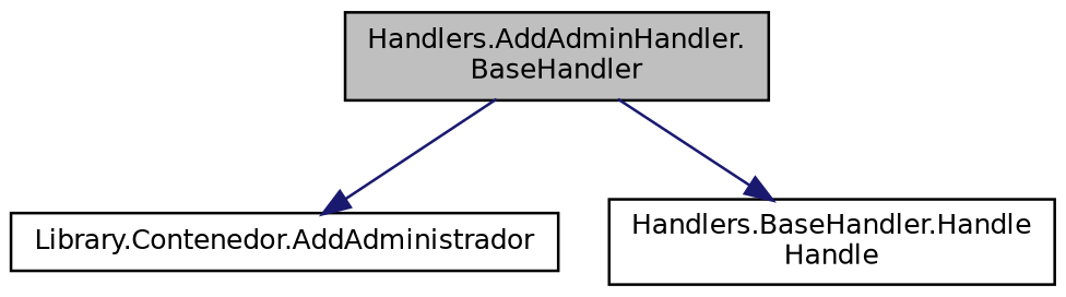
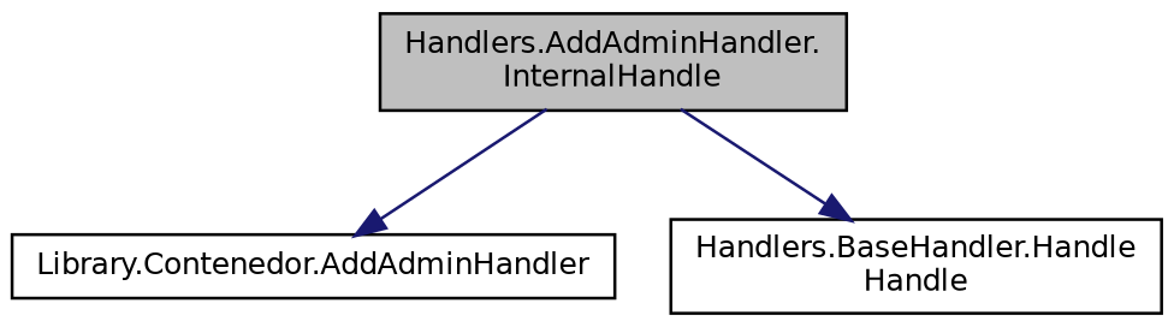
  digraph {
    fontname="DejaVu Sans"
    rankdir=TB
    node [color=black fillcolor=white fontname="DejaVu Sans" fontsize=10 shape=record style=filled]
    edge [color=midnightblue fontname="DejaVu Sans" fontsize=10 labelfontname=Helvetica labelfontsize=10 style=solid]
-   n1 [fillcolor=grey75 fontcolor=black height=0.2 label="Handlers.AddAdminHandler.\lBaseHandler" width=0.4]
-   n2 [height=0.2 label="Library.Contenedor.AddAdministrador" width=0.4]
+   n1 [fillcolor=grey75 fontcolor=black height=0.2 label="Handlers.AddAdminHandler.\lInternalHandle" width=0.4]
+   n2 [height=0.2 label="Library.Contenedor.AddAdminHandler" width=0.4]
    n3 [height=0.2 label="Handlers.BaseHandler.Handle\lHandle" width=0.4]
    n1 -> n2
    n1 -> n3
  }
